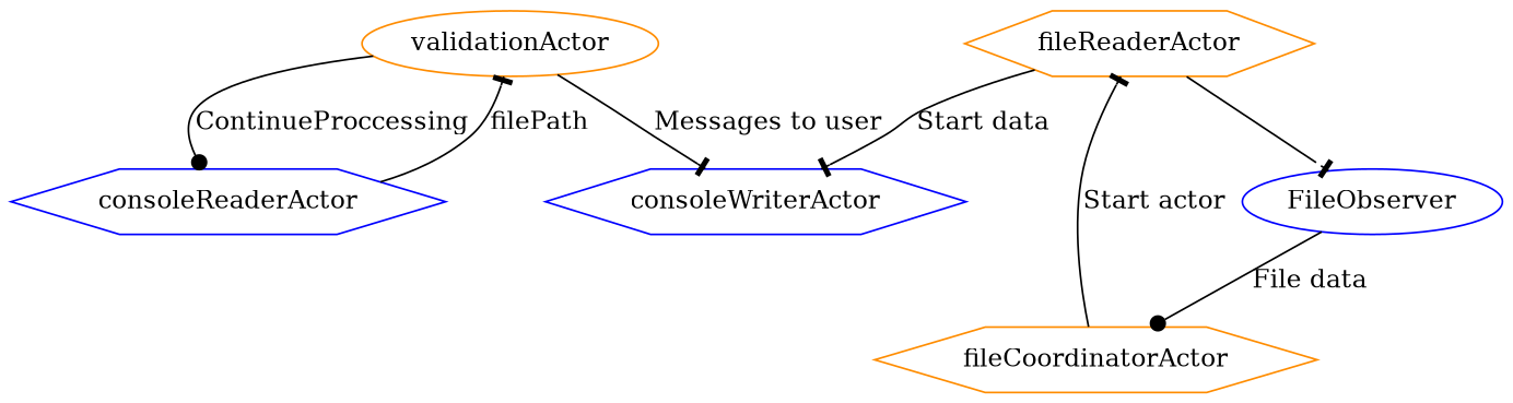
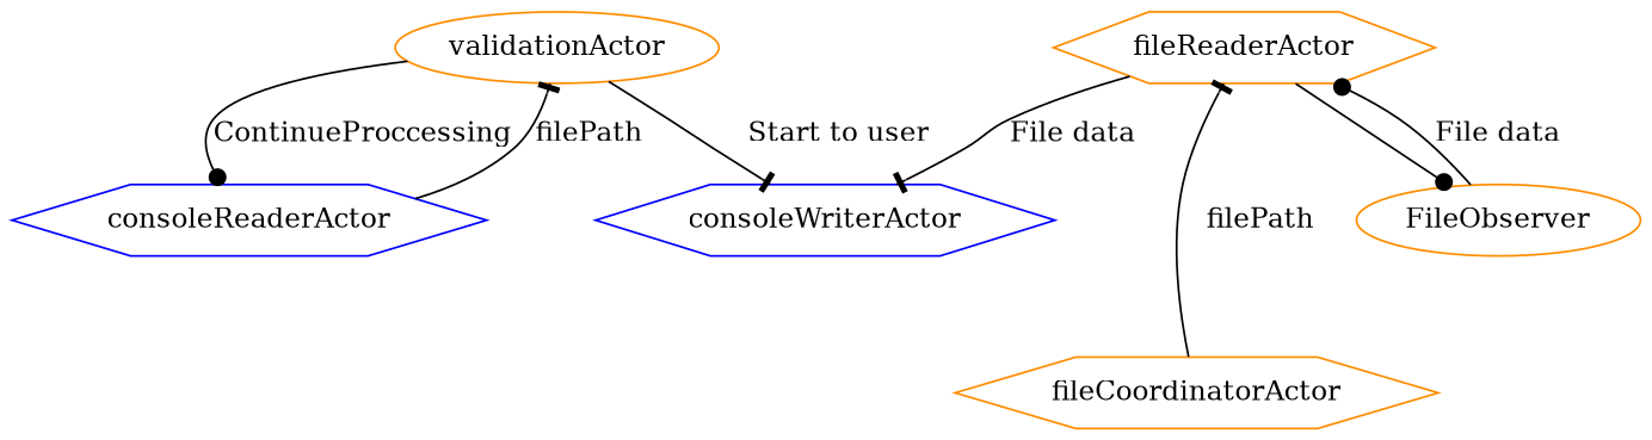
  digraph {
    node [color=darkorange shape=hexagon]
    edge [arrowhead=tee]
    validationActor [shape=ellipse]
    consoleReaderActor [color=blue]
    consoleWriterActor [color=blue]
    fileCoordinatorActor
    fileReaderActor
-   FileObserver [color=blue shape=ellipse]
+   FileObserver [shape=ellipse]
    validationActor -> consoleReaderActor [arrowhead=dot label=ContinueProccessing]
-   validationActor -> consoleWriterActor [label="Messages to user"]
+   validationActor -> consoleWriterActor [label="Start to user"]
    consoleReaderActor -> validationActor [label=filePath]
-   fileCoordinatorActor -> fileReaderActor [label="Start actor"]
-   fileReaderActor -> consoleWriterActor [label="Start data"]
-   fileReaderActor -> FileObserver
-   FileObserver -> fileCoordinatorActor [arrowhead=dot label="File data"]
+   fileCoordinatorActor -> fileReaderActor [label=filePath]
+   fileReaderActor -> consoleWriterActor [label="File data"]
+   fileReaderActor -> FileObserver [arrowhead=dot]
+   FileObserver -> fileReaderActor [arrowhead=dot label="File data"]
  }
